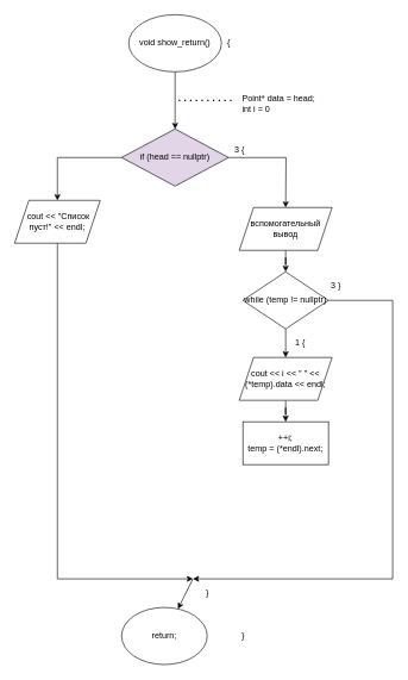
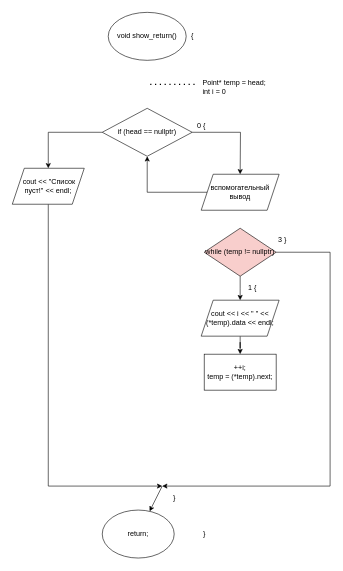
  <mxCell id="0" />
  <mxCell id="1" parent="0" />
- <mxCell id="2" style="edgeStyle=orthogonalEdgeStyle;rounded=0;orthogonalLoop=1;jettySize=auto;html=1;" edge="1" parent="1" source="3" target="9"><mxGeometry relative="1" as="geometry"><mxPoint x="245" y="180" as="targetPoint" /></mxGeometry></mxCell>
  <mxCell id="3" value="void show_return()" style="ellipse;whiteSpace=wrap;html=1;" vertex="1" parent="1"><mxGeometry x="180" y="20" width="130" height="80" as="geometry" /></mxCell>
  <mxCell id="4" value="{" style="text;html=1;align=center;verticalAlign=middle;resizable=0;points=[];autosize=1;" vertex="1" parent="1"><mxGeometry x="310" y="50" width="20" height="20" as="geometry" /></mxCell>
  <mxCell id="5" value="" style="endArrow=none;dashed=1;html=1;dashPattern=1 3;strokeWidth=2;" edge="1" parent="1"><mxGeometry width="50" height="50" relative="1" as="geometry"><mxPoint x="250" y="140" as="sourcePoint" /><mxPoint x="330" y="140" as="targetPoint" /></mxGeometry></mxCell>
- <mxCell id="6" value="&lt;div style=&quot;text-align: left&quot;&gt;&lt;span&gt;Point* data = head;&lt;/span&gt;&lt;/div&gt;&lt;div style=&quot;text-align: left&quot;&gt;&lt;span&gt;int i = 0&lt;/span&gt;&lt;/div&gt;" style="text;html=1;align=center;verticalAlign=middle;resizable=0;points=[];autosize=1;" vertex="1" parent="1"><mxGeometry x="330" y="130" width="120" height="30" as="geometry" /></mxCell>
+ <mxCell id="6" value="&lt;div style=&quot;text-align: left&quot;&gt;&lt;span&gt;Point* temp = head;&lt;/span&gt;&lt;/div&gt;&lt;div style=&quot;text-align: left&quot;&gt;&lt;span&gt;int i = 0&lt;/span&gt;&lt;/div&gt;" style="text;html=1;align=center;verticalAlign=middle;resizable=0;points=[];autosize=1;" vertex="1" parent="1"><mxGeometry x="330" y="130" width="120" height="30" as="geometry" /></mxCell>
  <mxCell id="7" style="edgeStyle=orthogonalEdgeStyle;rounded=0;orthogonalLoop=1;jettySize=auto;html=1;" edge="1" parent="1" source="9" target="11"><mxGeometry relative="1" as="geometry"><mxPoint x="80" y="280" as="targetPoint" /></mxGeometry></mxCell>
  <mxCell id="8" style="edgeStyle=orthogonalEdgeStyle;rounded=0;orthogonalLoop=1;jettySize=auto;html=1;" edge="1" parent="1" source="9"><mxGeometry relative="1" as="geometry"><mxPoint x="400" y="290" as="targetPoint" /></mxGeometry></mxCell>
- <mxCell id="9" value="if (head == nullptr)" style="rhombus;whiteSpace=wrap;html=1;fillColor=#e1d5e7;" vertex="1" parent="1"><mxGeometry x="170" y="180" width="150" height="80" as="geometry" /></mxCell>
+ <mxCell id="9" value="if (head == nullptr)" style="rhombus;whiteSpace=wrap;html=1;" vertex="1" parent="1"><mxGeometry x="170" y="180" width="150" height="80" as="geometry" /></mxCell>
  <mxCell id="10" style="edgeStyle=orthogonalEdgeStyle;rounded=0;orthogonalLoop=1;jettySize=auto;html=1;" edge="1" parent="1" source="11"><mxGeometry relative="1" as="geometry"><mxPoint x="270" y="810" as="targetPoint" /><Array as="points"><mxPoint x="80" y="810" /><mxPoint x="270" y="810" /></Array></mxGeometry></mxCell>
  <mxCell id="11" value="&amp;nbsp;cout &amp;lt;&amp;lt; &quot;Список пуст!&quot; &amp;lt;&amp;lt; endl;" style="shape=parallelogram;perimeter=parallelogramPerimeter;whiteSpace=wrap;html=1;fixedSize=1;" vertex="1" parent="1"><mxGeometry x="20" y="280" width="120" height="60" as="geometry" /></mxCell>
- <mxCell id="12" value="3 {" style="text;html=1;align=center;verticalAlign=middle;resizable=0;points=[];autosize=1;" vertex="1" parent="1"><mxGeometry x="320" y="200" width="30" height="20" as="geometry" /></mxCell>
- <mxCell id="13" style="edgeStyle=orthogonalEdgeStyle;rounded=0;orthogonalLoop=1;jettySize=auto;html=1;" edge="1" parent="1" source="14" target="17"><mxGeometry relative="1" as="geometry"><mxPoint x="400" y="380" as="targetPoint" /></mxGeometry></mxCell>
+ <mxCell id="12" value="0 {" style="text;html=1;align=center;verticalAlign=middle;resizable=0;points=[];autosize=1;" vertex="1" parent="1"><mxGeometry x="320" y="200" width="30" height="20" as="geometry" /></mxCell>
+ <mxCell id="13" style="edgeStyle=orthogonalEdgeStyle;rounded=0;orthogonalLoop=1;jettySize=auto;html=1;" edge="1" parent="1" source="14" target="9"><mxGeometry relative="1" as="geometry"><mxPoint x="400" y="380" as="targetPoint" /></mxGeometry></mxCell>
  <mxCell id="14" value="вспомогательный вывод" style="shape=parallelogram;perimeter=parallelogramPerimeter;whiteSpace=wrap;html=1;fixedSize=1;" vertex="1" parent="1"><mxGeometry x="335" y="290" width="130" height="60" as="geometry" /></mxCell>
  <mxCell id="15" style="edgeStyle=orthogonalEdgeStyle;rounded=0;orthogonalLoop=1;jettySize=auto;html=1;" edge="1" parent="1" source="17"><mxGeometry relative="1" as="geometry"><mxPoint x="400" y="500" as="targetPoint" /></mxGeometry></mxCell>
  <mxCell id="16" style="edgeStyle=orthogonalEdgeStyle;rounded=0;orthogonalLoop=1;jettySize=auto;html=1;" edge="1" parent="1" source="17"><mxGeometry relative="1" as="geometry"><mxPoint x="270" y="810" as="targetPoint" /><Array as="points"><mxPoint x="550" y="420" /><mxPoint x="550" y="810" /></Array></mxGeometry></mxCell>
- <mxCell id="17" value="while (temp != nullptr)" style="rhombus;whiteSpace=wrap;html=1;" vertex="1" parent="1"><mxGeometry x="340" y="380" width="120" height="80" as="geometry" /></mxCell>
+ <mxCell id="17" value="while (temp != nullptr)" style="rhombus;whiteSpace=wrap;html=1;fillColor=#f8cecc;" vertex="1" parent="1"><mxGeometry x="340" y="380" width="120" height="80" as="geometry" /></mxCell>
  <mxCell id="18" value="" style="endArrow=classic;html=1;" edge="1" parent="1" target="19"><mxGeometry width="50" height="50" relative="1" as="geometry"><mxPoint x="270" y="810" as="sourcePoint" /><mxPoint x="270" y="860" as="targetPoint" /></mxGeometry></mxCell>
  <mxCell id="19" value="return;" style="ellipse;whiteSpace=wrap;html=1;" vertex="1" parent="1"><mxGeometry x="170" y="850" width="120" height="80" as="geometry" /></mxCell>
  <mxCell id="20" value="}" style="text;html=1;align=center;verticalAlign=middle;resizable=0;points=[];autosize=1;" vertex="1" parent="1"><mxGeometry x="330" y="880" width="20" height="20" as="geometry" /></mxCell>
  <mxCell id="21" value="}" style="text;html=1;align=center;verticalAlign=middle;resizable=0;points=[];autosize=1;" vertex="1" parent="1"><mxGeometry x="280" y="820" width="20" height="20" as="geometry" /></mxCell>
  <mxCell id="22" value="1 {" style="text;html=1;align=center;verticalAlign=middle;resizable=0;points=[];autosize=1;" vertex="1" parent="1"><mxGeometry x="405" y="470" width="30" height="20" as="geometry" /></mxCell>
  <mxCell id="23" style="edgeStyle=orthogonalEdgeStyle;rounded=0;orthogonalLoop=1;jettySize=auto;html=1;" edge="1" parent="1" source="24" target="25"><mxGeometry relative="1" as="geometry"><mxPoint x="400" y="600" as="targetPoint" /></mxGeometry></mxCell>
  <mxCell id="24" value="cout &amp;lt;&amp;lt; i &amp;lt;&amp;lt; &quot; &quot; &amp;lt;&amp;lt; (*temp).data &amp;lt;&amp;lt; endl;" style="shape=parallelogram;perimeter=parallelogramPerimeter;whiteSpace=wrap;html=1;fixedSize=1;" vertex="1" parent="1"><mxGeometry x="335" y="500" width="130" height="60" as="geometry" /></mxCell>
- <mxCell id="25" value="&lt;div&gt;++i;&lt;/div&gt;&lt;div&gt;&lt;span&gt;&#09;&#09;&lt;/span&gt;temp = (*endl).next;&lt;/div&gt;" style="rounded=0;whiteSpace=wrap;html=1;" vertex="1" parent="1"><mxGeometry x="340" y="590" width="120" height="60" as="geometry" /></mxCell>
+ <mxCell id="25" value="&lt;div&gt;++i;&lt;/div&gt;&lt;div&gt;&lt;span&gt;&#09;&#09;&lt;/span&gt;temp = (*temp).next;&lt;/div&gt;" style="rounded=0;whiteSpace=wrap;html=1;" vertex="1" parent="1"><mxGeometry x="340" y="590" width="120" height="60" as="geometry" /></mxCell>
  <mxCell id="26" value="3 }" style="text;html=1;align=center;verticalAlign=middle;resizable=0;points=[];autosize=1;" vertex="1" parent="1"><mxGeometry x="455" y="390" width="30" height="20" as="geometry" /></mxCell>
